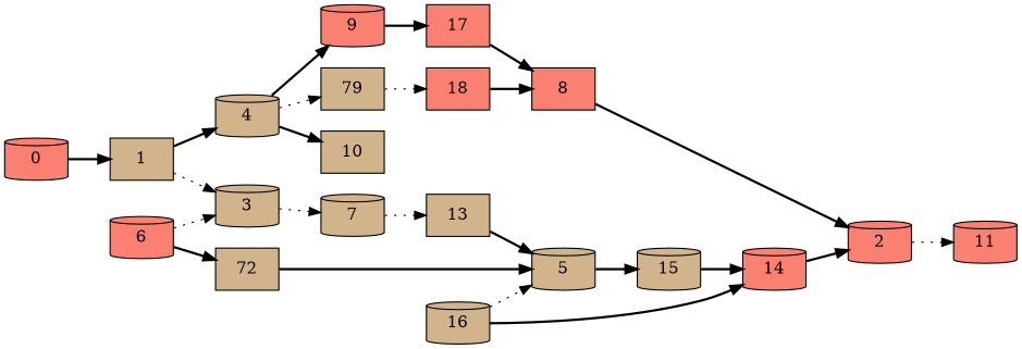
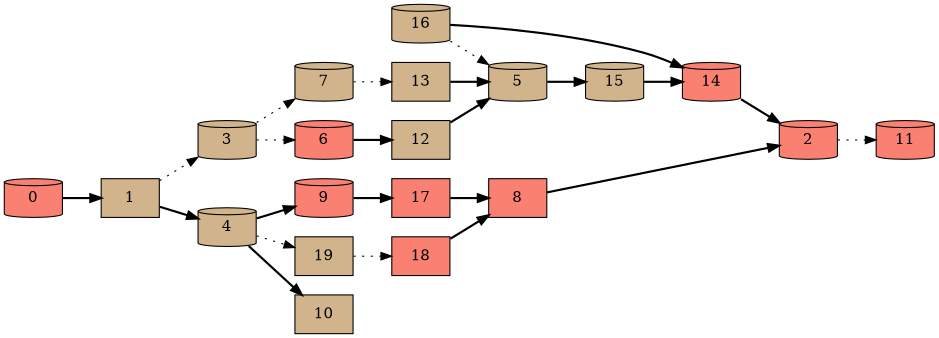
  digraph {
    "Duplicate states"=0
    GraphType=S_P
    "Max states in OPEN"=0
    Modes="120000ms; topo-ordered tasks, ; Pruning: task equivalence, fixed order ready list, ; F-value: ; Optimisation: best schedule length (SL) optimisation on equal, "
    NumberOfTasks=21
    "Pruned using list schedule length"=40228
    "States removed from OPEN"=0
    TargetSystem="Homogeneous-16"
    "Time to schedule (ms)"=468
    "Total idle time"=77
    "Total schedule length"=78
    "Total sequential time"=132
    "Total states created"=55828
    rankdir=LR
    node ["Finish time"=58 Processor=0 "Start time"=33 Weight=2 fillcolor=tan shape=cylinder style=filled]
    edge [Weight=15 style=bold]
    0 ["Finish time"=3 "Start time"=0 Weight=3 fillcolor=salmon]
    1 ["Finish time"=5 "Start time"=3 shape=box]
    3 ["Finish time"=10 "Start time"=5 Weight=5]
    4 ["Finish time"=20 Processor=1 "Start time"=11 Weight=9]
    6 ["Finish time"=13 "Start time"=10 Weight=3 fillcolor=salmon]
    7 ["Finish time"=22 "Start time"=13 Weight=9]
    10 ["Finish time"=27 Processor=1 "Start time"=20 Weight=7 shape=box]
    9 ["Finish time"=34 Processor=2 "Start time"=26 Weight=8 fillcolor=salmon]
-   19 ["Finish time"=43 Processor=3 Weight=10 shape=box label=79]
-   12 ["Finish time"=24 "Start time"=22 shape=box label=72]
+   19 ["Finish time"=43 Processor=3 Weight=10 shape=box]
+   12 ["Finish time"=24 "Start time"=22 shape=box]
    13 ["Finish time"=33 "Start time"=24 Weight=9 shape=box]
    17 ["Finish time"=36 Processor=2 "Start time"=34 fillcolor=salmon shape=box]
    5 ["Finish time"=40 Weight=7]
    15 ["Finish time"=50 "Start time"=42 Weight=8]
    16 ["Finish time"=42 "Start time"=40]
    14 ["Start time"=50 Weight=8 fillcolor=salmon]
    18 ["Finish time"=56 Processor=3 "Start time"=46 Weight=10 fillcolor=salmon shape=box]
    8 [Processor=3 "Start time"=56 fillcolor=salmon shape=box]
    2 ["Finish time"=68 "Start time"=62 Weight=6 fillcolor=salmon]
    11 ["Finish time"=78 "Start time"=68 Weight=10 fillcolor=salmon]
    0 -> 1
    1 -> 3 [Weight=19 style=dotted]
    1 -> 4 [Weight=6]
-   6 -> 3 [style=dotted]
+   3 -> 6 [style=dotted]
    3 -> 7 [Weight=6 style=dotted]
    4 -> 10 [Weight=9]
    4 -> 9 [Weight=6]
    4 -> 19 [Weight=6 style=dotted]
    6 -> 12
    7 -> 13 [Weight=9 style=dotted]
    9 -> 17 [Weight=17]
    19 -> 18 [Weight=8 style=dotted]
    12 -> 5
    13 -> 5 [Weight=4]
    17 -> 8 [Weight=11]
    5 -> 15 [Weight=11]
    15 -> 14 [Weight=4]
    16 -> 5 [Weight=19 style=dotted]
    16 -> 14 [Weight=13]
    14 -> 2 [Weight=13]
    18 -> 8 [Weight=9]
    8 -> 2 [Weight=4]
    2 -> 11 [Weight=11 style=dotted]
  }
